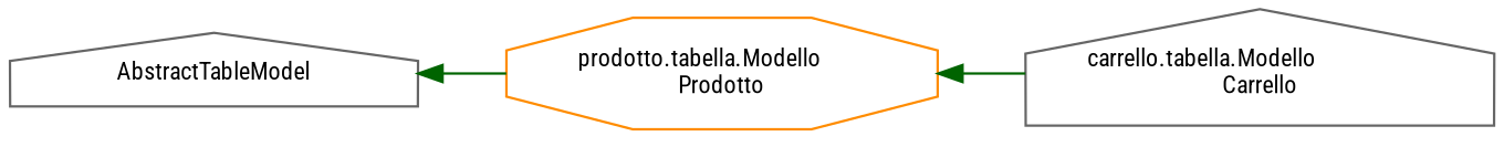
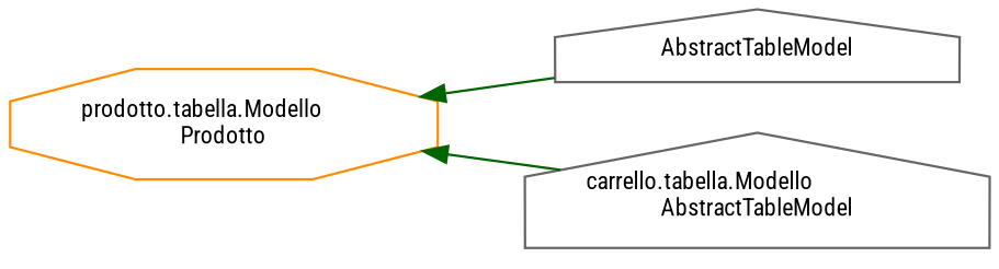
  digraph {
    fontname="Roboto Condensed"
    rankdir=LR
    node [color=gray40 fillcolor=white fontname="Roboto Condensed" fontsize=10 shape=house style=filled]
    edge [color=darkgreen dir=back fontname="Roboto Condensed" fontsize=10 labelfontname=Helvetica labelfontsize=10 style=solid]
    n1 [height=0.2 label=AbstractTableModel width=0.4]
    n2 [color=darkorange height=0.2 label="prodotto.tabella.Modello\lProdotto" shape=octagon width=0.4]
-   n3 [height=0.2 label="carrello.tabella.Modello\lCarrello" width=0.4]
-   n1 -> n2
+   n3 [height=0.2 label="carrello.tabella.Modello\lAbstractTableModel" width=0.4]
+   n2 -> n1
    n2 -> n3
  }
